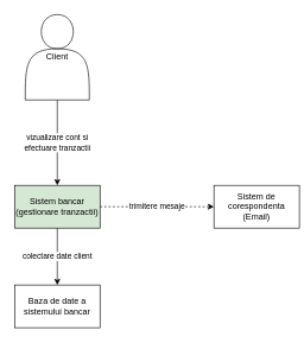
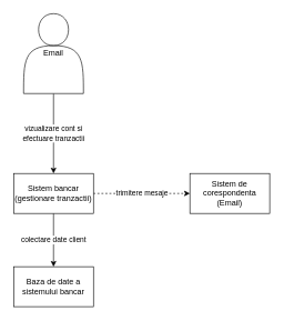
  <mxCell id="0" />
  <mxCell id="1" parent="0" />
  <mxCell id="2" value="vizualizare cont si &lt;br&gt;efectuare tranzactii" style="edgeStyle=orthogonalEdgeStyle;rounded=0;orthogonalLoop=1;jettySize=auto;html=1;" parent="1" source="3" target="6" edge="1"><mxGeometry relative="1" as="geometry"><mxPoint x="65" y="140" as="targetPoint" /></mxGeometry></mxCell>
- <mxCell id="3" value="Client" style="shape=actor;whiteSpace=wrap;html=1;" parent="1" vertex="1"><mxGeometry x="35" y="20" width="90" height="120" as="geometry" /></mxCell>
+ <mxCell id="3" value="Email" style="shape=actor;whiteSpace=wrap;html=1;" parent="1" vertex="1"><mxGeometry x="35" y="20" width="90" height="120" as="geometry" /></mxCell>
  <mxCell id="4" value="trimitere mesaje" style="edgeStyle=orthogonalEdgeStyle;rounded=0;orthogonalLoop=1;jettySize=auto;html=1;exitX=1;exitY=0.5;exitDx=0;exitDy=0;entryX=0;entryY=0.5;entryDx=0;entryDy=0;dashed=1;" parent="1" source="6" target="7" edge="1"><mxGeometry relative="1" as="geometry" /></mxCell>
  <mxCell id="5" value="colectare date client" style="edgeStyle=orthogonalEdgeStyle;rounded=0;orthogonalLoop=1;jettySize=auto;html=1;exitX=0.5;exitY=1;exitDx=0;exitDy=0;entryX=0.5;entryY=0;entryDx=0;entryDy=0;" parent="1" source="6" target="8" edge="1"><mxGeometry relative="1" as="geometry" /></mxCell>
- <mxCell id="6" value="Sistem bancar&lt;br&gt;(gestionare tranzactii)" style="rounded=0;whiteSpace=wrap;html=1;fillColor=#d5e8d4;" parent="1" vertex="1"><mxGeometry x="20" y="260" width="120" height="60" as="geometry" /></mxCell>
- <mxCell id="7" value="Sistem de corespondenta&lt;br&gt;(Email)" style="rounded=0;whiteSpace=wrap;html=1;" parent="1" vertex="1"><mxGeometry x="300" y="260" width="120" height="60" as="geometry" /></mxCell>
+ <mxCell id="6" value="Sistem bancar&lt;br&gt;(gestionare tranzactii)" style="rounded=0;whiteSpace=wrap;html=1;" parent="1" vertex="1"><mxGeometry x="20" y="260" width="120" height="60" as="geometry" /></mxCell>
+ <mxCell id="7" value="Sistem de corespondenta&lt;br&gt;(Email)" style="rounded=0;whiteSpace=wrap;html=1;" parent="1" vertex="1"><mxGeometry x="285" y="260" width="120" height="60" as="geometry" /></mxCell>
  <mxCell id="8" value="Baza de date a sistemului bancar" style="rounded=0;whiteSpace=wrap;html=1;" parent="1" vertex="1"><mxGeometry x="20" y="400" width="120" height="60" as="geometry" /></mxCell>
